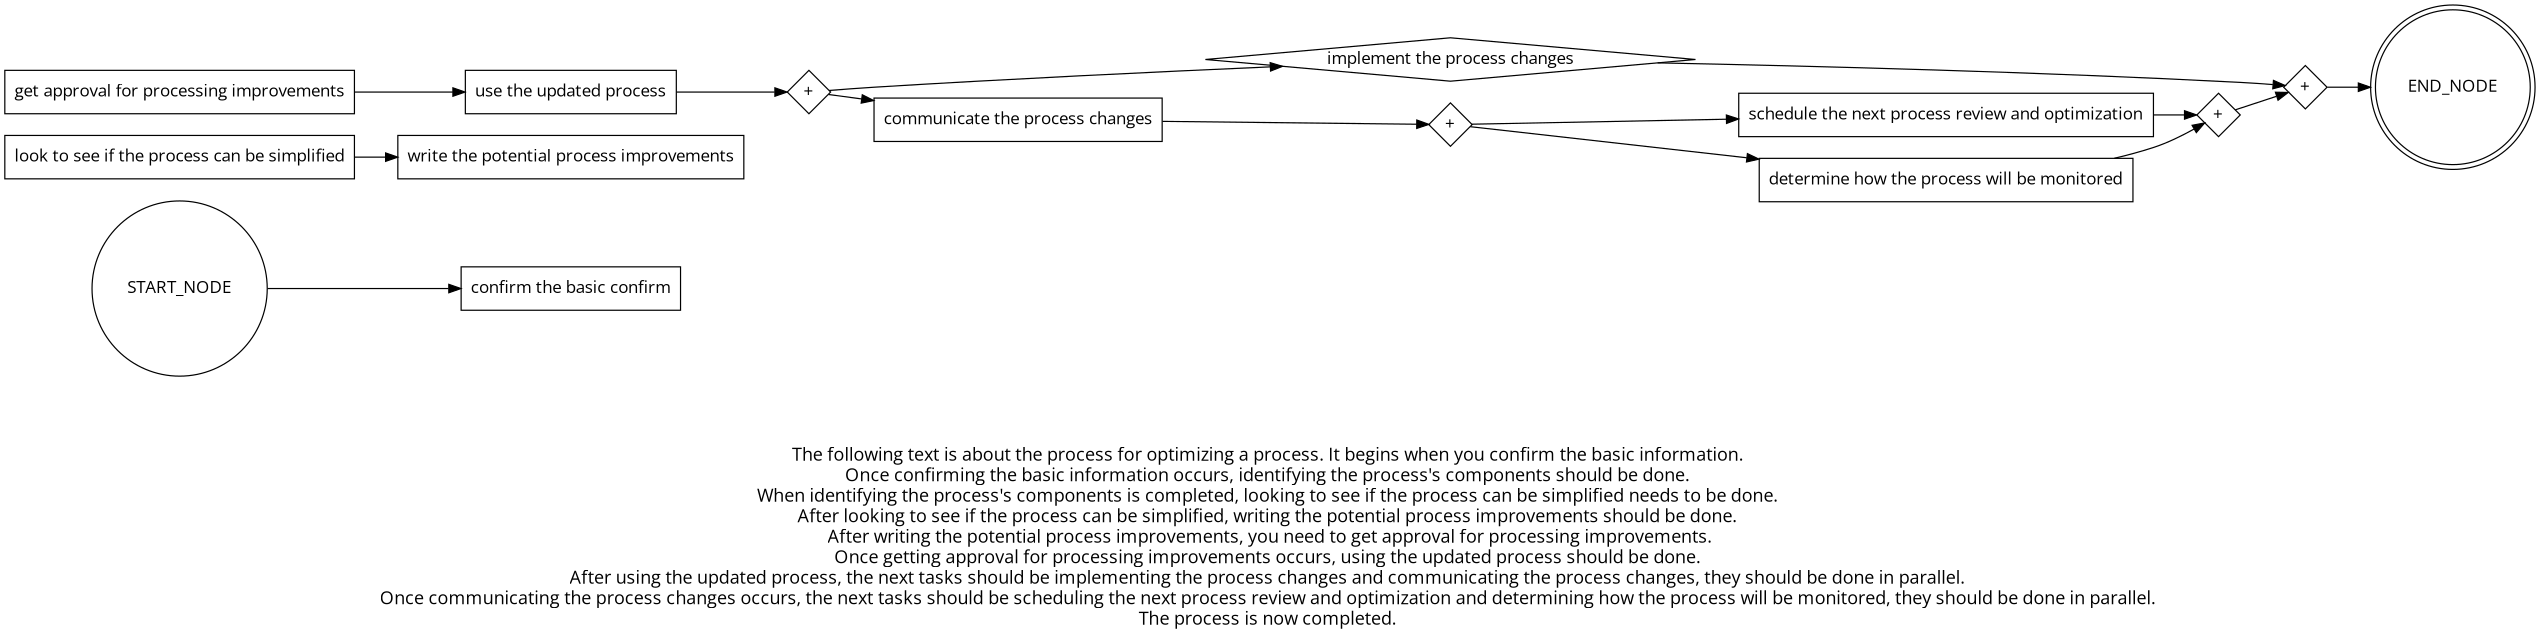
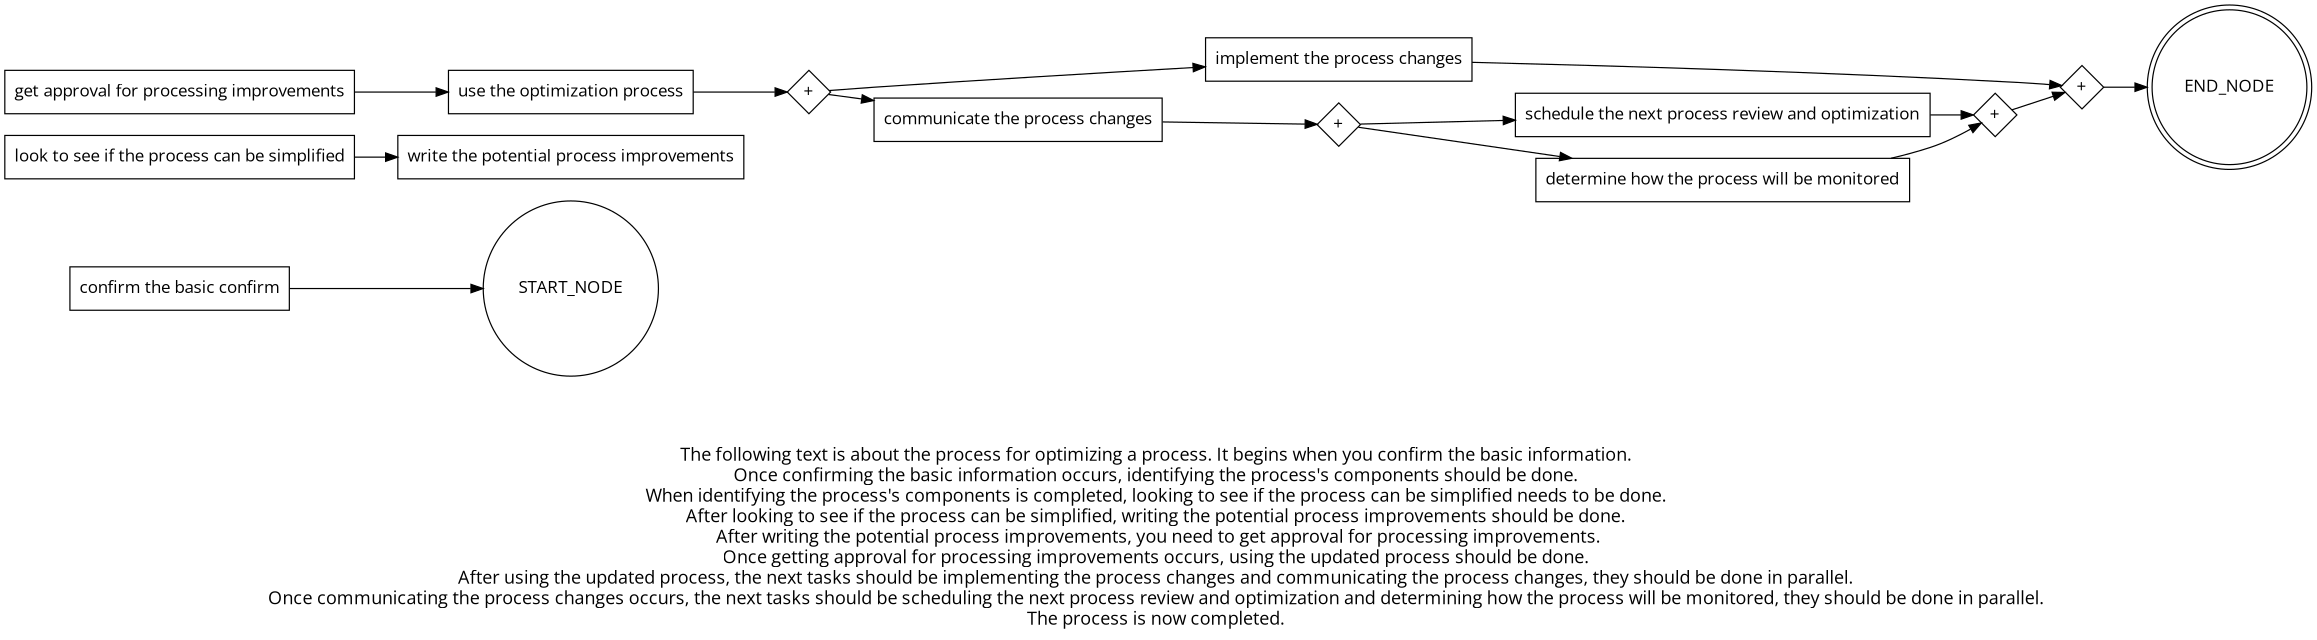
  digraph {
    fontname="Open Sans"
    fontsize=15
    label="\n\n\nThe following text is about the process for optimizing a process. It begins when you confirm the basic information. \nOnce confirming the basic information occurs, identifying the process's components should be done. \nWhen identifying the process's components is completed, looking to see if the process can be simplified needs to be done. \nAfter looking to see if the process can be simplified, writing the potential process improvements should be done. \nAfter writing the potential process improvements, you need to get approval for processing improvements.\nOnce getting approval for processing improvements occurs, using the updated process should be done. \nAfter using the updated process, the next tasks should be implementing the process changes and communicating the process changes, they should be done in parallel. \nOnce communicating the process changes occurs, the next tasks should be scheduling the next process review and optimization and determining how the process will be monitored, they should be done in parallel. \nThe process is now completed. \n"
    rankdir=LR
    node [fontname="Open Sans" shape=box]
    edge [fontname="Open Sans"]
    n1 [label="confirm the basic confirm"]
    "look to see if the process can be simplified"
    "write the potential process improvements"
    "get approval for processing improvements"
-   "use the updated process"
+   "use the updated process" [label="use the optimization process"]
    n6 [fixedsize=true label="+" shape=diamond width=0.5]
-   "implement the process changes" [shape=diamond]
+   "implement the process changes"
    "communicate the process changes"
    n9 [fixedsize=true label="+" shape=diamond width=0.5]
    n10 [fixedsize=true label="+" shape=diamond width=0.5]
    "schedule the next process review and optimization"
    "determine how the process will be monitored"
    n13 [fixedsize=true label="+" shape=diamond width=0.5]
    END_NODE [shape=doublecircle width=0.2]
    START_NODE [shape=circle width=0.3]
    subgraph sub_1 {
      n1
      "look to see if the process can be simplified"
      "write the potential process improvements"
      "get approval for processing improvements"
      "use the updated process"
      n6
      "implement the process changes"
      "communicate the process changes"
      n9
      n10
      "schedule the next process review and optimization"
      "determine how the process will be monitored"
      n13
    }
    "look to see if the process can be simplified" -> "write the potential process improvements"
    "get approval for processing improvements" -> "use the updated process"
    "use the updated process" -> n6
    n6 -> "implement the process changes"
    n6 -> "communicate the process changes"
    "implement the process changes" -> n9
    "communicate the process changes" -> n10
    n9 -> END_NODE
    n10 -> "schedule the next process review and optimization"
    n10 -> "determine how the process will be monitored"
    "schedule the next process review and optimization" -> n13
    "determine how the process will be monitored" -> n13
    n13 -> n9
-   START_NODE -> n1
+   n1 -> START_NODE
  }
